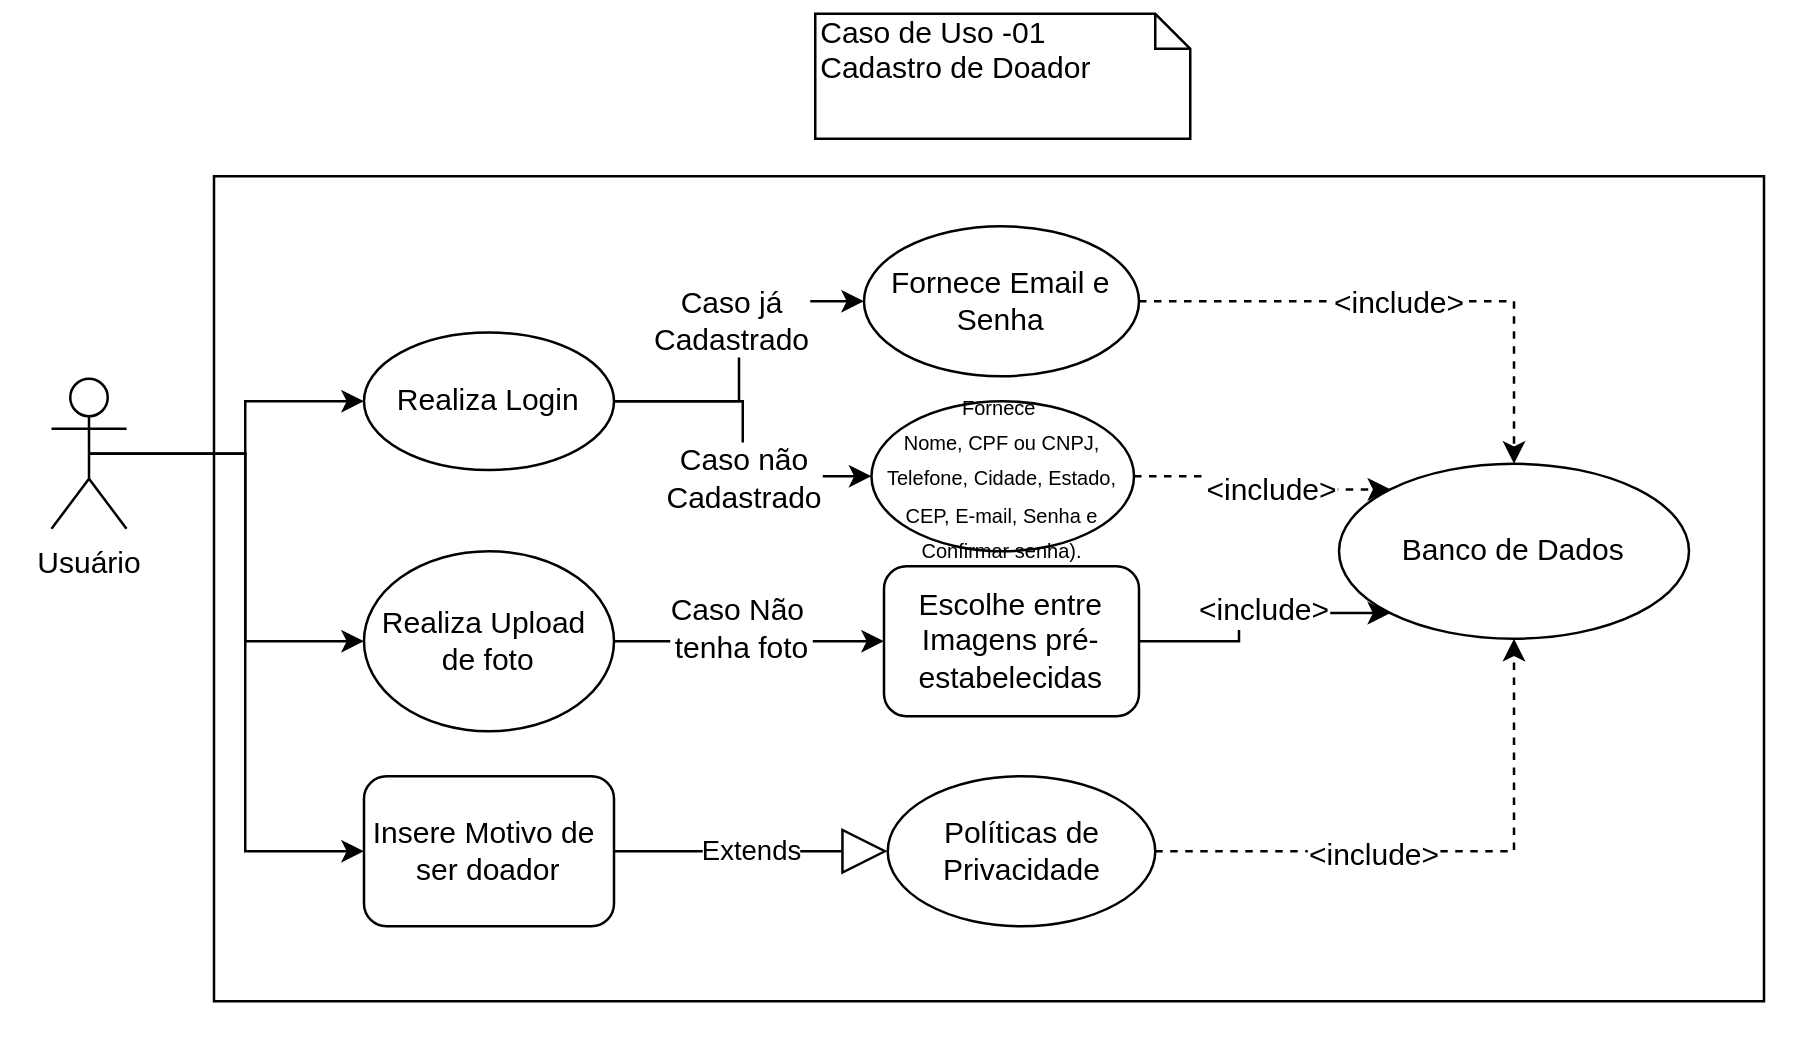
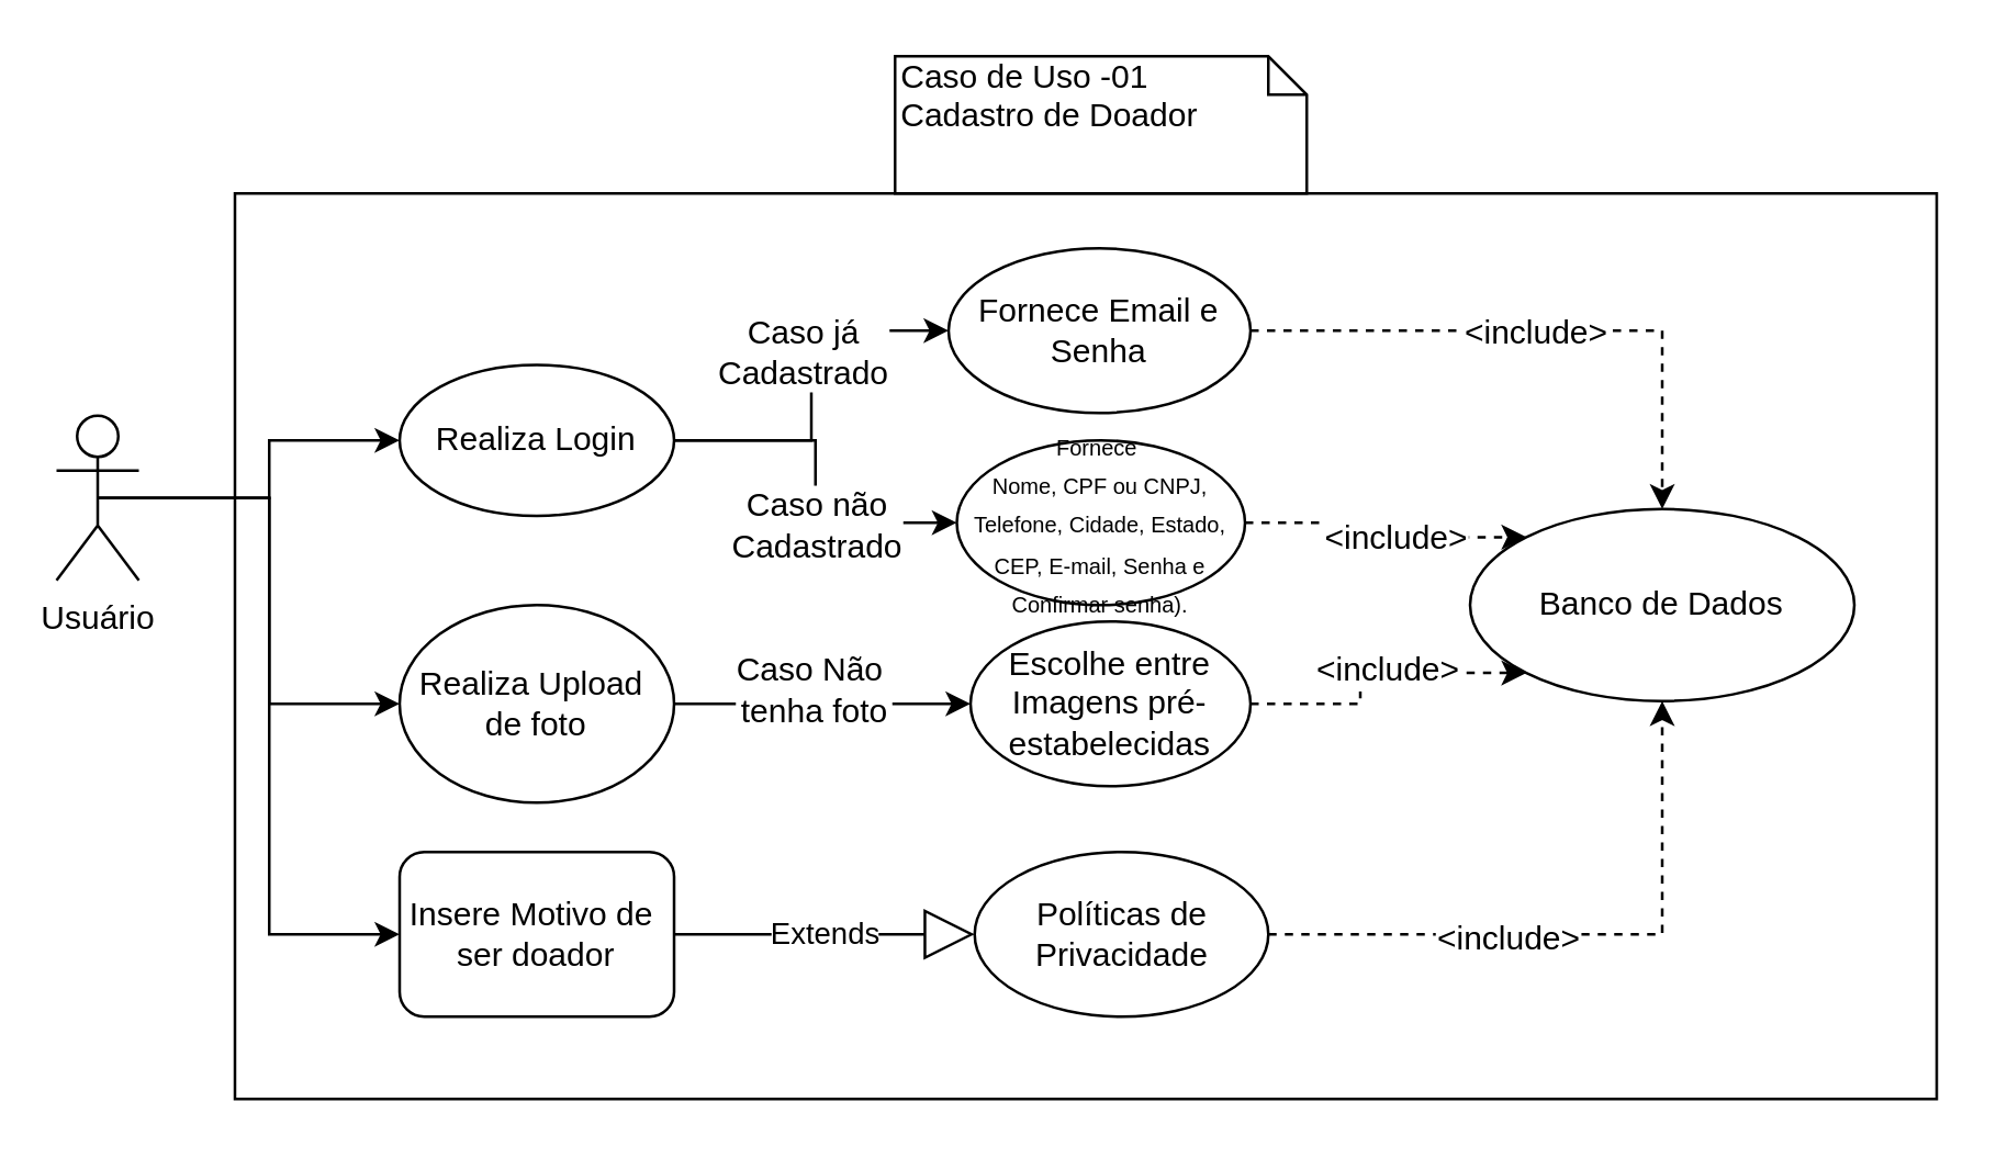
  <mxCell id="0" />
  <mxCell id="1" parent="0" />
  <mxCell id="2" value="" style="html=1;" parent="1" vertex="1"><mxGeometry x="85" y="70" width="620" height="330" as="geometry" /></mxCell>
  <mxCell id="3" style="edgeStyle=orthogonalEdgeStyle;rounded=0;orthogonalLoop=1;jettySize=auto;html=1;exitX=0.5;exitY=0.5;exitDx=0;exitDy=0;exitPerimeter=0;entryX=0;entryY=0.5;entryDx=0;entryDy=0;" parent="1" source="6" target="11" edge="1"><mxGeometry relative="1" as="geometry" /></mxCell>
  <mxCell id="4" style="edgeStyle=orthogonalEdgeStyle;rounded=0;orthogonalLoop=1;jettySize=auto;html=1;exitX=0.5;exitY=0.5;exitDx=0;exitDy=0;exitPerimeter=0;entryX=0;entryY=0.5;entryDx=0;entryDy=0;" parent="1" source="6" target="21" edge="1"><mxGeometry relative="1" as="geometry" /></mxCell>
  <mxCell id="5" style="edgeStyle=orthogonalEdgeStyle;rounded=0;orthogonalLoop=1;jettySize=auto;html=1;exitX=0.5;exitY=0.5;exitDx=0;exitDy=0;exitPerimeter=0;entryX=0;entryY=0.5;entryDx=0;entryDy=0;" parent="1" source="6" target="25" edge="1"><mxGeometry relative="1" as="geometry" /></mxCell>
  <mxCell id="6" value="Usuário" style="shape=umlActor;verticalLabelPosition=bottom;labelBackgroundColor=#ffffff;verticalAlign=top;html=1;outlineConnect=0;" parent="1" vertex="1"><mxGeometry x="20" y="151" width="30" height="60" as="geometry" /></mxCell>
  <mxCell id="7" style="edgeStyle=orthogonalEdgeStyle;rounded=0;orthogonalLoop=1;jettySize=auto;html=1;exitX=1;exitY=0.5;exitDx=0;exitDy=0;entryX=0;entryY=0.5;entryDx=0;entryDy=0;" parent="1" source="11" target="15" edge="1"><mxGeometry relative="1" as="geometry" /></mxCell>
  <mxCell id="8" value="Caso já &lt;br&gt;Cadastrado" style="text;html=1;resizable=0;points=[];align=center;verticalAlign=middle;labelBackgroundColor=#ffffff;" parent="7" vertex="1" connectable="0"><mxGeometry x="0.182" y="4" relative="1" as="geometry"><mxPoint as="offset" /></mxGeometry></mxCell>
  <mxCell id="9" style="edgeStyle=orthogonalEdgeStyle;rounded=0;orthogonalLoop=1;jettySize=auto;html=1;exitX=1;exitY=0.5;exitDx=0;exitDy=0;entryX=0;entryY=0.5;entryDx=0;entryDy=0;" parent="1" source="11" target="18" edge="1"><mxGeometry relative="1" as="geometry" /></mxCell>
  <mxCell id="10" value="Caso não &lt;br&gt;Cadastrado" style="text;html=1;resizable=0;points=[];align=center;verticalAlign=middle;labelBackgroundColor=#ffffff;" parent="9" vertex="1" connectable="0"><mxGeometry x="0.435" relative="1" as="geometry"><mxPoint x="-14" as="offset" /></mxGeometry></mxCell>
  <mxCell id="11" value="Realiza Login" style="ellipse;whiteSpace=wrap;html=1;" parent="1" vertex="1"><mxGeometry x="145" y="132.5" width="100" height="55" as="geometry" /></mxCell>
- <mxCell id="12" value="Caso de Uso -01&lt;br&gt;Cadastro de Doador" style="shape=note;whiteSpace=wrap;html=1;size=14;verticalAlign=top;align=left;spacingTop=-6;" parent="1" vertex="1"><mxGeometry x="325.5" y="5" width="150" height="50" as="geometry" /></mxCell>
+ <mxCell id="12" value="Caso de Uso -01&lt;br&gt;Cadastro de Doador" style="shape=note;whiteSpace=wrap;html=1;size=14;verticalAlign=top;align=left;spacingTop=-6;" parent="1" vertex="1"><mxGeometry x="325.5" width="150" height="50" as="geometry" y="20" /></mxCell>
  <mxCell id="13" style="edgeStyle=orthogonalEdgeStyle;rounded=0;orthogonalLoop=1;jettySize=auto;html=1;exitX=1;exitY=0.5;exitDx=0;exitDy=0;entryX=0.5;entryY=0;entryDx=0;entryDy=0;dashed=1;" parent="1" source="15" target="30" edge="1"><mxGeometry relative="1" as="geometry" /></mxCell>
  <mxCell id="14" value="&amp;lt;include&amp;gt;" style="text;html=1;resizable=0;points=[];align=center;verticalAlign=middle;labelBackgroundColor=#ffffff;" parent="13" vertex="1" connectable="0"><mxGeometry x="-0.042" relative="1" as="geometry"><mxPoint as="offset" /></mxGeometry></mxCell>
  <mxCell id="15" value="Fornece Email e Senha" style="ellipse;whiteSpace=wrap;html=1;" parent="1" vertex="1"><mxGeometry x="345" y="90" width="110" height="60" as="geometry" /></mxCell>
  <mxCell id="16" style="edgeStyle=orthogonalEdgeStyle;rounded=0;orthogonalLoop=1;jettySize=auto;html=1;exitX=1;exitY=0.5;exitDx=0;exitDy=0;entryX=0;entryY=0;entryDx=0;entryDy=0;dashed=1;" parent="1" source="18" target="30" edge="1"><mxGeometry relative="1" as="geometry" /></mxCell>
  <mxCell id="17" value="&amp;lt;include&amp;gt;" style="text;html=1;resizable=0;points=[];align=center;verticalAlign=middle;labelBackgroundColor=#ffffff;" parent="16" vertex="1" connectable="0"><mxGeometry x="0.111" relative="1" as="geometry"><mxPoint as="offset" /></mxGeometry></mxCell>
  <mxCell id="18" value="&lt;span id=&quot;docs-internal-guid-2e411c1d-7fff-4110-853e-b1fd3201a5c4&quot;&gt;&lt;span style=&quot;font-family: &amp;#34;calibri&amp;#34; , sans-serif ; background-color: transparent ; vertical-align: baseline ; white-space: pre-wrap&quot;&gt;&lt;font style=&quot;font-size: 8px&quot;&gt;Fornece &lt;br/&gt;Nome, CPF ou CNPJ, Telefone, Cidade, Estado, CEP, E-mail, Senha e Confirmar senha).&lt;/font&gt;&lt;/span&gt;&lt;/span&gt;" style="ellipse;whiteSpace=wrap;html=1;" parent="1" vertex="1"><mxGeometry x="348" y="160" width="105" height="60" as="geometry" /></mxCell>
  <mxCell id="19" style="edgeStyle=orthogonalEdgeStyle;rounded=0;orthogonalLoop=1;jettySize=auto;html=1;exitX=1;exitY=0.5;exitDx=0;exitDy=0;entryX=0;entryY=0.5;entryDx=0;entryDy=0;" parent="1" source="21" target="24" edge="1"><mxGeometry relative="1" as="geometry" /></mxCell>
  <mxCell id="20" value="Caso Não&amp;nbsp;&lt;br&gt;tenha foto" style="text;html=1;resizable=0;points=[];align=center;verticalAlign=middle;labelBackgroundColor=#ffffff;" parent="19" vertex="1" connectable="0"><mxGeometry y="10" relative="1" as="geometry"><mxPoint x="-4" y="4" as="offset" /></mxGeometry></mxCell>
  <mxCell id="21" value="Realiza Upload&amp;nbsp;&lt;br&gt;de foto" style="ellipse;whiteSpace=wrap;html=1;" parent="1" vertex="1"><mxGeometry x="145" y="220" width="100" height="72" as="geometry" /></mxCell>
- <mxCell id="22" style="edgeStyle=orthogonalEdgeStyle;rounded=0;orthogonalLoop=1;jettySize=auto;html=1;exitX=1;exitY=0.5;exitDx=0;exitDy=0;entryX=0;entryY=1;entryDx=0;entryDy=0;dashed=0;" parent="1" source="24" target="30" edge="1"><mxGeometry relative="1" as="geometry" /></mxCell>
+ <mxCell id="22" style="edgeStyle=orthogonalEdgeStyle;rounded=0;orthogonalLoop=1;jettySize=auto;html=1;exitX=1;exitY=0.5;exitDx=0;exitDy=0;entryX=0;entryY=1;entryDx=0;entryDy=0;dashed=1;" parent="1" source="24" target="30" edge="1"><mxGeometry relative="1" as="geometry" /></mxCell>
  <mxCell id="23" value="&amp;lt;include&amp;gt;" style="text;html=1;resizable=0;points=[];align=center;verticalAlign=middle;labelBackgroundColor=#ffffff;" parent="22" vertex="1" connectable="0"><mxGeometry x="0.089" y="1" relative="1" as="geometry"><mxPoint as="offset" /></mxGeometry></mxCell>
- <mxCell id="24" value="Escolhe entre&lt;br&gt;Imagens pré-estabelecidas" style="whiteSpace=wrap;html=1;rounded=1;" parent="1" vertex="1"><mxGeometry x="353" y="226" width="102" height="60" as="geometry" /></mxCell>
+ <mxCell id="24" value="Escolhe entre&lt;br&gt;Imagens pré-estabelecidas" style="ellipse;whiteSpace=wrap;html=1;" parent="1" vertex="1"><mxGeometry x="353" y="226" width="102" height="60" as="geometry" /></mxCell>
  <mxCell id="25" value="Insere Motivo de&amp;nbsp;&lt;br&gt;ser doador" style="whiteSpace=wrap;html=1;rounded=1;" parent="1" vertex="1"><mxGeometry x="145" y="310" width="100" height="60" as="geometry" /></mxCell>
  <mxCell id="26" value="Extends" style="endArrow=block;endSize=16;endFill=0;html=1;exitX=1;exitY=0.5;exitDx=0;exitDy=0;" parent="1" source="25" target="29" edge="1"><mxGeometry width="160" relative="1" as="geometry"><mxPoint x="45" y="530" as="sourcePoint" /><mxPoint x="205" y="530" as="targetPoint" /></mxGeometry></mxCell>
  <mxCell id="27" style="edgeStyle=orthogonalEdgeStyle;rounded=0;orthogonalLoop=1;jettySize=auto;html=1;exitX=1;exitY=0.5;exitDx=0;exitDy=0;entryX=0.5;entryY=1;entryDx=0;entryDy=0;dashed=1;" parent="1" source="29" target="30" edge="1"><mxGeometry relative="1" as="geometry" /></mxCell>
  <mxCell id="28" value="&amp;lt;include&amp;gt;" style="text;html=1;resizable=0;points=[];align=center;verticalAlign=middle;labelBackgroundColor=#ffffff;" parent="27" vertex="1" connectable="0"><mxGeometry x="-0.237" y="-1" relative="1" as="geometry"><mxPoint as="offset" /></mxGeometry></mxCell>
  <mxCell id="29" value="Políticas de Privacidade" style="ellipse;whiteSpace=wrap;html=1;" parent="1" vertex="1"><mxGeometry x="354.5" y="310" width="107" height="60" as="geometry" /></mxCell>
  <mxCell id="30" value="Banco de Dados" style="ellipse;whiteSpace=wrap;html=1;" parent="1" vertex="1"><mxGeometry x="535" y="185" width="140" height="70" as="geometry" /></mxCell>
